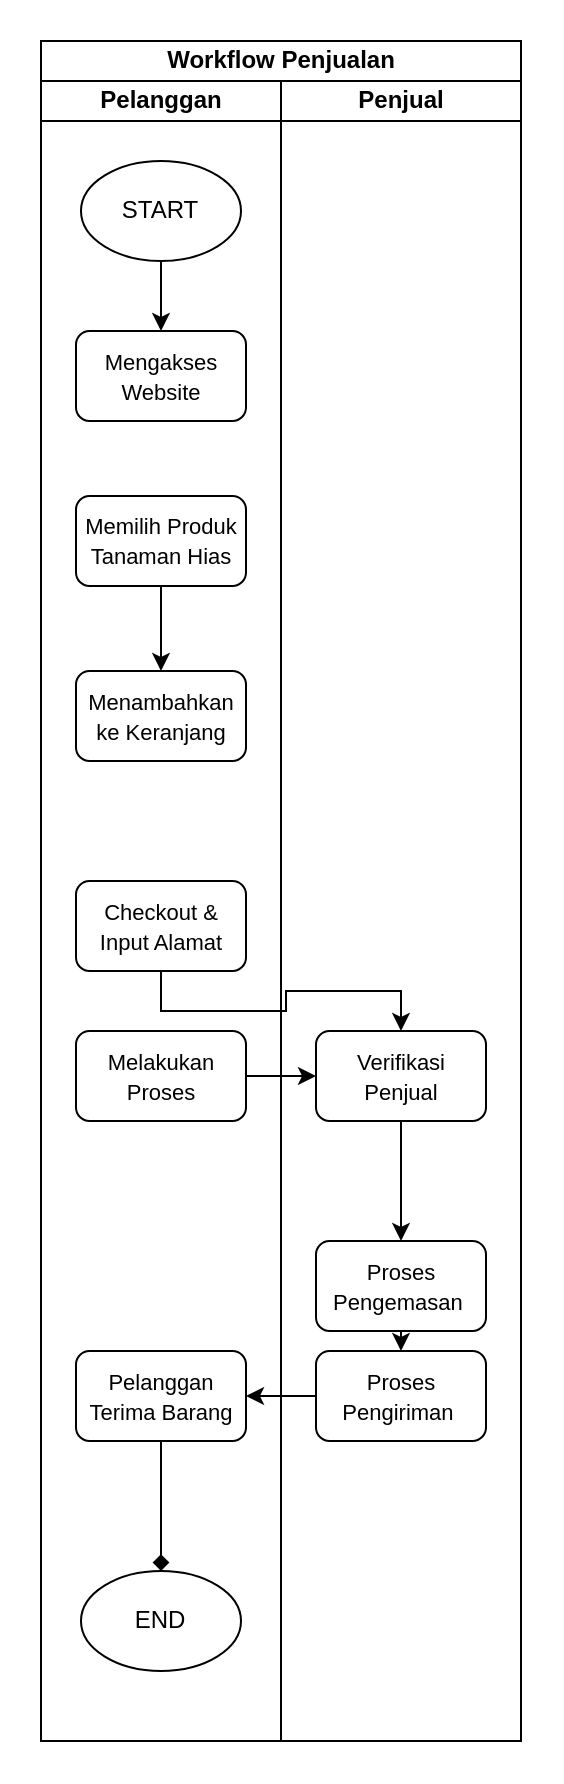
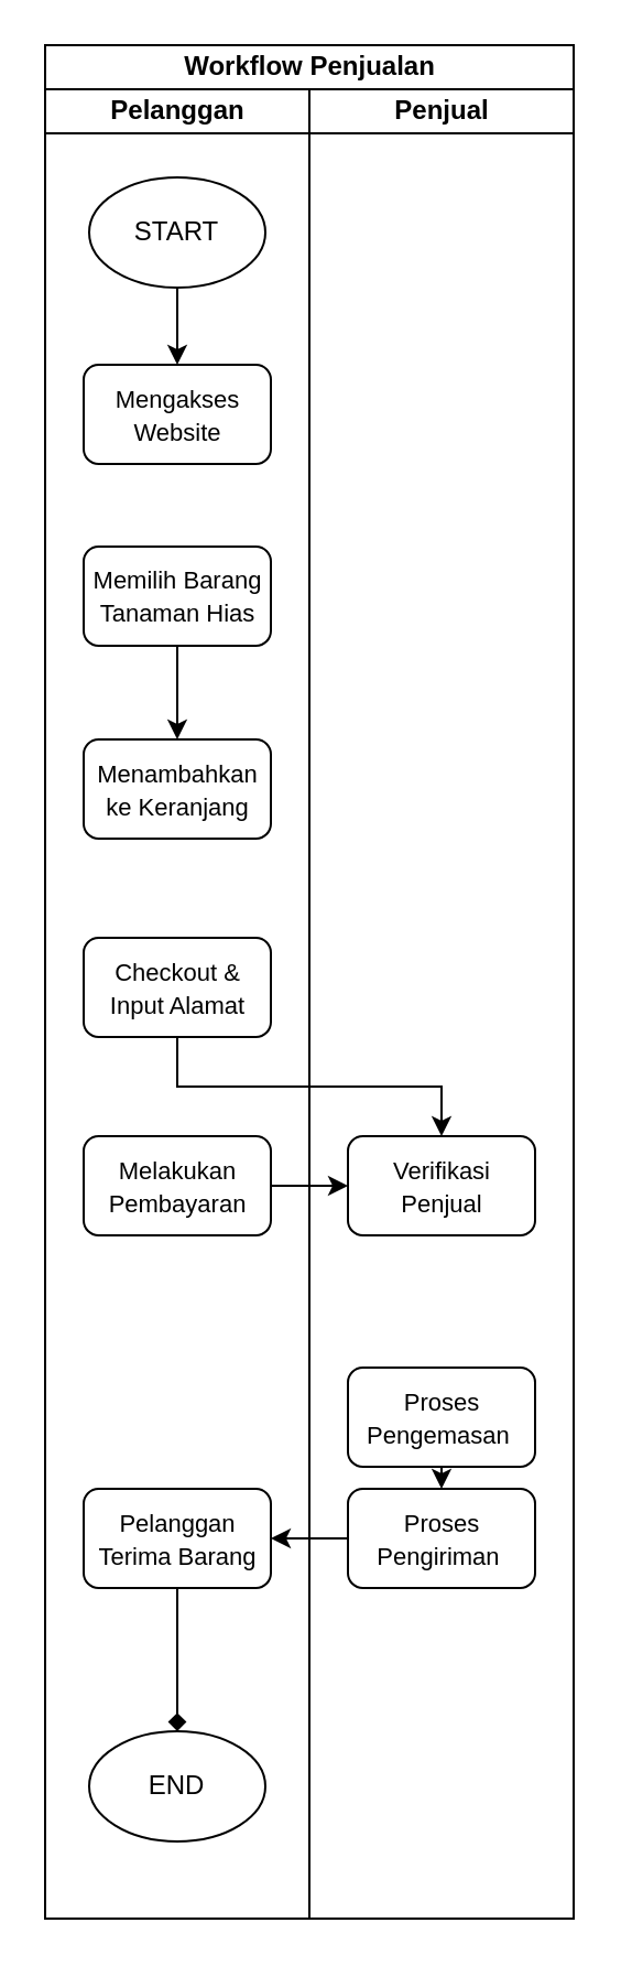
  <mxCell id="0" />
  <mxCell id="1" parent="0" />
  <mxCell id="2" value="Workflow Penjualan" style="swimlane;childLayout=stackLayout;resizeParent=1;resizeParentMax=0;startSize=20;html=1;" vertex="1" parent="1"><mxGeometry x="20" y="20" width="240" height="850" as="geometry"><mxRectangle x="230.0" y="140" width="60" height="30" as="alternateBounds" /></mxGeometry></mxCell>
  <mxCell id="3" value="Pelanggan" style="swimlane;startSize=20;html=1;" vertex="1" parent="2"><mxGeometry y="20" width="120" height="830" as="geometry" /></mxCell>
  <mxCell id="4" style="edgeStyle=orthogonalEdgeStyle;rounded=0;orthogonalLoop=1;jettySize=auto;html=1;exitX=0.5;exitY=1;exitDx=0;exitDy=0;entryX=0.5;entryY=0;entryDx=0;entryDy=0;" edge="1" parent="3" source="5" target="6"><mxGeometry relative="1" as="geometry" /></mxCell>
  <mxCell id="5" value="START" style="ellipse;whiteSpace=wrap;html=1;" vertex="1" parent="3"><mxGeometry x="20" y="40" width="80" height="50" as="geometry" /></mxCell>
  <mxCell id="6" value="&lt;font style=&quot;font-size: 11px;&quot;&gt;Mengakses Website&lt;/font&gt;" style="rounded=1;whiteSpace=wrap;html=1;" vertex="1" parent="3"><mxGeometry x="17.5" y="125" width="85" height="45" as="geometry" /></mxCell>
  <mxCell id="7" style="edgeStyle=orthogonalEdgeStyle;rounded=0;orthogonalLoop=1;jettySize=auto;html=1;exitX=0.5;exitY=1;exitDx=0;exitDy=0;" edge="1" parent="3" source="8" target="9"><mxGeometry relative="1" as="geometry" /></mxCell>
- <mxCell id="8" value="&lt;font style=&quot;font-size: 11px;&quot;&gt;Memilih Produk Tanaman Hias&lt;/font&gt;" style="rounded=1;whiteSpace=wrap;html=1;" vertex="1" parent="3"><mxGeometry x="17.5" y="207.5" width="85" height="45" as="geometry" /></mxCell>
+ <mxCell id="8" value="&lt;font style=&quot;font-size: 11px;&quot;&gt;Memilih Barang Tanaman Hias&lt;/font&gt;" style="rounded=1;whiteSpace=wrap;html=1;" vertex="1" parent="3"><mxGeometry x="17.5" y="207.5" width="85" height="45" as="geometry" /></mxCell>
  <mxCell id="9" value="&lt;font style=&quot;font-size: 11px;&quot;&gt;Menambahkan ke Keranjang&lt;/font&gt;" style="rounded=1;whiteSpace=wrap;html=1;" vertex="1" parent="3"><mxGeometry x="17.5" y="295" width="85" height="45" as="geometry" /></mxCell>
  <mxCell id="10" style="edgeStyle=orthogonalEdgeStyle;rounded=0;orthogonalLoop=1;jettySize=auto;html=1;exitX=0.5;exitY=1;exitDx=0;exitDy=0;" edge="1" parent="3" source="11" target="18"><mxGeometry relative="1" as="geometry" /></mxCell>
- <mxCell id="11" value="&lt;font style=&quot;font-size: 11px;&quot;&gt;Checkout &amp;amp; Input Alamat&lt;/font&gt;" style="rounded=1;whiteSpace=wrap;html=1;" vertex="1" parent="3"><mxGeometry x="17.5" y="400" width="85" height="45" as="geometry" /></mxCell>
- <mxCell id="12" value="&lt;font style=&quot;font-size: 11px;&quot;&gt;Melakukan Proses&lt;/font&gt;" style="rounded=1;whiteSpace=wrap;html=1;" vertex="1" parent="3"><mxGeometry x="17.5" y="475" width="85" height="45" as="geometry" /></mxCell>
+ <mxCell id="11" value="&lt;font style=&quot;font-size: 11px;&quot;&gt;Checkout &amp;amp; Input Alamat&lt;/font&gt;" style="rounded=1;whiteSpace=wrap;html=1;" vertex="1" parent="3"><mxGeometry x="17.5" y="385" width="85" height="45" as="geometry" /></mxCell>
+ <mxCell id="12" value="&lt;font style=&quot;font-size: 11px;&quot;&gt;Melakukan Pembayaran&lt;/font&gt;" style="rounded=1;whiteSpace=wrap;html=1;" vertex="1" parent="3"><mxGeometry x="17.5" y="475" width="85" height="45" as="geometry" /></mxCell>
  <mxCell id="13" style="edgeStyle=orthogonalEdgeStyle;rounded=0;orthogonalLoop=1;jettySize=auto;html=1;exitX=0.5;exitY=1;exitDx=0;exitDy=0;entryX=0.5;entryY=0;entryDx=0;entryDy=0;endArrow=diamond;" edge="1" parent="3" source="14" target="15"><mxGeometry relative="1" as="geometry" /></mxCell>
  <mxCell id="14" value="&lt;font style=&quot;font-size: 11px;&quot;&gt;Pelanggan Terima Barang&lt;/font&gt;" style="rounded=1;whiteSpace=wrap;html=1;" vertex="1" parent="3"><mxGeometry x="17.5" y="635" width="85" height="45" as="geometry" /></mxCell>
  <mxCell id="15" value="END" style="ellipse;whiteSpace=wrap;html=1;" vertex="1" parent="3"><mxGeometry x="20" y="745" width="80" height="50" as="geometry" /></mxCell>
  <mxCell id="16" value="Penjual" style="swimlane;startSize=20;html=1;" vertex="1" parent="2"><mxGeometry x="120" y="20" width="120" height="830" as="geometry" /></mxCell>
- <mxCell id="17" style="edgeStyle=orthogonalEdgeStyle;rounded=0;orthogonalLoop=1;jettySize=auto;html=1;exitX=0.5;exitY=1;exitDx=0;exitDy=0;entryX=0.5;entryY=0;entryDx=0;entryDy=0;" edge="1" parent="16" source="18" target="20"><mxGeometry relative="1" as="geometry" /></mxCell>
  <mxCell id="18" value="&lt;font style=&quot;font-size: 11px;&quot;&gt;Verifikasi Penjual&lt;/font&gt;" style="rounded=1;whiteSpace=wrap;html=1;" vertex="1" parent="16"><mxGeometry x="17.5" y="475" width="85" height="45" as="geometry" /></mxCell>
  <mxCell id="19" style="edgeStyle=orthogonalEdgeStyle;rounded=0;orthogonalLoop=1;jettySize=auto;html=1;exitX=0.5;exitY=1;exitDx=0;exitDy=0;entryX=0.5;entryY=0;entryDx=0;entryDy=0;" edge="1" parent="16" source="20" target="21"><mxGeometry relative="1" as="geometry" /></mxCell>
  <mxCell id="20" value="&lt;font style=&quot;font-size: 11px;&quot;&gt;Proses Pengemasan&amp;nbsp;&lt;/font&gt;" style="rounded=1;whiteSpace=wrap;html=1;" vertex="1" parent="16"><mxGeometry x="17.5" y="580" width="85" height="45" as="geometry" /></mxCell>
  <mxCell id="21" value="&lt;font style=&quot;font-size: 11px;&quot;&gt;Proses Pengiriman&amp;nbsp;&lt;/font&gt;" style="rounded=1;whiteSpace=wrap;html=1;" vertex="1" parent="16"><mxGeometry x="17.5" y="635" width="85" height="45" as="geometry" /></mxCell>
  <mxCell id="22" style="edgeStyle=orthogonalEdgeStyle;rounded=0;orthogonalLoop=1;jettySize=auto;html=1;exitX=1;exitY=0.5;exitDx=0;exitDy=0;entryX=0;entryY=0.5;entryDx=0;entryDy=0;" edge="1" parent="2" source="12" target="18"><mxGeometry relative="1" as="geometry" /></mxCell>
  <mxCell id="23" style="edgeStyle=orthogonalEdgeStyle;rounded=0;orthogonalLoop=1;jettySize=auto;html=1;exitX=0;exitY=0.5;exitDx=0;exitDy=0;entryX=1;entryY=0.5;entryDx=0;entryDy=0;" edge="1" parent="2" source="21" target="14"><mxGeometry relative="1" as="geometry" /></mxCell>
